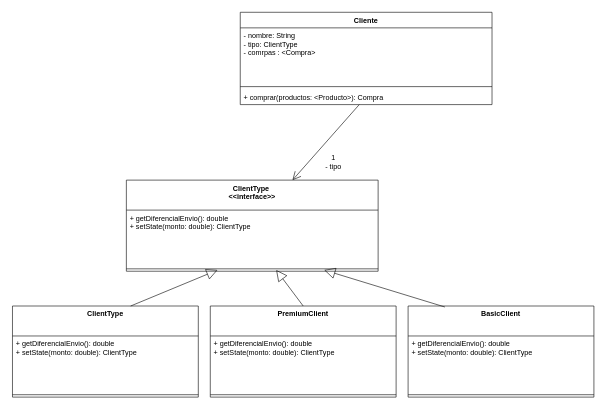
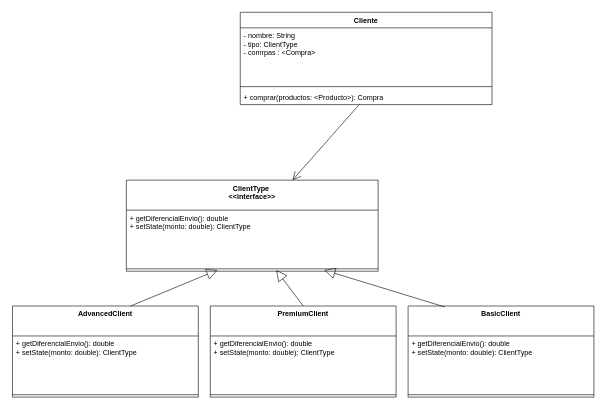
  <mxCell id="0" />
  <mxCell id="1" parent="0" />
  <mxCell id="2" value="Cliente" style="swimlane;fontStyle=1;align=center;verticalAlign=top;childLayout=stackLayout;horizontal=1;startSize=26;horizontalStack=0;resizeParent=1;resizeParentMax=0;resizeLast=0;collapsible=1;marginBottom=0;" vertex="1" parent="1"><mxGeometry x="400" y="20" width="420" height="154" as="geometry" /></mxCell>
  <mxCell id="3" value="- nombre: String&#10;- tipo: ClientType&#10;- comrpas : &lt;Compra&gt;" style="text;strokeColor=none;fillColor=none;align=left;verticalAlign=top;spacingLeft=4;spacingRight=4;overflow=hidden;rotatable=0;points=[[0,0.5],[1,0.5]];portConstraint=eastwest;" vertex="1" parent="2"><mxGeometry y="26" width="420" height="94" as="geometry" /></mxCell>
  <mxCell id="4" value="" style="line;strokeWidth=1;fillColor=none;align=left;verticalAlign=middle;spacingTop=-1;spacingLeft=3;spacingRight=3;rotatable=0;labelPosition=right;points=[];portConstraint=eastwest;" vertex="1" parent="2"><mxGeometry y="120" width="420" height="8" as="geometry" /></mxCell>
  <mxCell id="5" value="+ comprar(productos: &lt;Producto&gt;): Compra" style="text;strokeColor=none;fillColor=none;align=left;verticalAlign=top;spacingLeft=4;spacingRight=4;overflow=hidden;rotatable=0;points=[[0,0.5],[1,0.5]];portConstraint=eastwest;" vertex="1" parent="2"><mxGeometry y="128" width="420" height="26" as="geometry" /></mxCell>
  <mxCell id="6" value="ClientType &#10;&lt;&lt;interface&gt;&gt;" style="swimlane;fontStyle=1;align=center;verticalAlign=top;childLayout=stackLayout;horizontal=1;startSize=50;horizontalStack=0;resizeParent=1;resizeParentMax=0;resizeLast=0;collapsible=1;marginBottom=0;" vertex="1" parent="1"><mxGeometry x="210" y="300" width="420" height="152" as="geometry" /></mxCell>
  <mxCell id="7" value="+ getDiferencialEnvio(): double&#10;+ setState(monto: double): ClientType" style="text;strokeColor=none;fillColor=none;align=left;verticalAlign=top;spacingLeft=4;spacingRight=4;overflow=hidden;rotatable=0;points=[[0,0.5],[1,0.5]];portConstraint=eastwest;" vertex="1" parent="6"><mxGeometry y="50" width="420" height="94" as="geometry" /></mxCell>
  <mxCell id="8" value="" style="line;strokeWidth=1;fillColor=none;align=left;verticalAlign=middle;spacingTop=-1;spacingLeft=3;spacingRight=3;rotatable=0;labelPosition=right;points=[];portConstraint=eastwest;" vertex="1" parent="6"><mxGeometry y="144" width="420" height="8" as="geometry" /></mxCell>
  <mxCell id="9" value="" style="endArrow=open;endFill=1;endSize=12;html=1;rounded=0;" edge="1" parent="1" source="5" target="6"><mxGeometry width="160" relative="1" as="geometry"><mxPoint x="450" y="310" as="sourcePoint" /><mxPoint x="610" y="310" as="targetPoint" /></mxGeometry></mxCell>
- <mxCell id="10" value="1&lt;br&gt;- tipo" style="text;html=1;align=center;verticalAlign=middle;resizable=0;points=[];autosize=1;strokeColor=none;fillColor=none;" vertex="1" parent="1"><mxGeometry x="530" y="250" width="50" height="40" as="geometry" /></mxCell>
- <mxCell id="11" value="ClientType" style="swimlane;fontStyle=1;align=center;verticalAlign=top;childLayout=stackLayout;horizontal=1;startSize=50;horizontalStack=0;resizeParent=1;resizeParentMax=0;resizeLast=0;collapsible=1;marginBottom=0;" vertex="1" parent="1"><mxGeometry x="20" y="510" width="310" height="152" as="geometry" /></mxCell>
+ <mxCell id="11" value="AdvancedClient" style="swimlane;fontStyle=1;align=center;verticalAlign=top;childLayout=stackLayout;horizontal=1;startSize=50;horizontalStack=0;resizeParent=1;resizeParentMax=0;resizeLast=0;collapsible=1;marginBottom=0;" vertex="1" parent="1"><mxGeometry x="20" y="510" width="310" height="152" as="geometry" /></mxCell>
  <mxCell id="12" value="+ getDiferencialEnvio(): double&#10;+ setState(monto: double): ClientType" style="text;strokeColor=none;fillColor=none;align=left;verticalAlign=top;spacingLeft=4;spacingRight=4;overflow=hidden;rotatable=0;points=[[0,0.5],[1,0.5]];portConstraint=eastwest;" vertex="1" parent="11"><mxGeometry y="50" width="310" height="94" as="geometry" /></mxCell>
  <mxCell id="13" value="" style="line;strokeWidth=1;fillColor=none;align=left;verticalAlign=middle;spacingTop=-1;spacingLeft=3;spacingRight=3;rotatable=0;labelPosition=right;points=[];portConstraint=eastwest;" vertex="1" parent="11"><mxGeometry y="144" width="310" height="8" as="geometry" /></mxCell>
  <mxCell id="14" value="PremiumClient" style="swimlane;fontStyle=1;align=center;verticalAlign=top;childLayout=stackLayout;horizontal=1;startSize=50;horizontalStack=0;resizeParent=1;resizeParentMax=0;resizeLast=0;collapsible=1;marginBottom=0;" vertex="1" parent="1"><mxGeometry x="350" y="510" width="310" height="152" as="geometry" /></mxCell>
  <mxCell id="15" value="+ getDiferencialEnvio(): double&#10;+ setState(monto: double): ClientType" style="text;strokeColor=none;fillColor=none;align=left;verticalAlign=top;spacingLeft=4;spacingRight=4;overflow=hidden;rotatable=0;points=[[0,0.5],[1,0.5]];portConstraint=eastwest;" vertex="1" parent="14"><mxGeometry y="50" width="310" height="94" as="geometry" /></mxCell>
  <mxCell id="16" value="" style="line;strokeWidth=1;fillColor=none;align=left;verticalAlign=middle;spacingTop=-1;spacingLeft=3;spacingRight=3;rotatable=0;labelPosition=right;points=[];portConstraint=eastwest;" vertex="1" parent="14"><mxGeometry y="144" width="310" height="8" as="geometry" /></mxCell>
  <mxCell id="17" value="BasicClient" style="swimlane;fontStyle=1;align=center;verticalAlign=top;childLayout=stackLayout;horizontal=1;startSize=50;horizontalStack=0;resizeParent=1;resizeParentMax=0;resizeLast=0;collapsible=1;marginBottom=0;" vertex="1" parent="1"><mxGeometry x="680" y="510" width="310" height="152" as="geometry" /></mxCell>
  <mxCell id="18" value="+ getDiferencialEnvio(): double&#10;+ setState(monto: double): ClientType" style="text;strokeColor=none;fillColor=none;align=left;verticalAlign=top;spacingLeft=4;spacingRight=4;overflow=hidden;rotatable=0;points=[[0,0.5],[1,0.5]];portConstraint=eastwest;" vertex="1" parent="17"><mxGeometry y="50" width="310" height="94" as="geometry" /></mxCell>
  <mxCell id="19" value="" style="line;strokeWidth=1;fillColor=none;align=left;verticalAlign=middle;spacingTop=-1;spacingLeft=3;spacingRight=3;rotatable=0;labelPosition=right;points=[];portConstraint=eastwest;" vertex="1" parent="17"><mxGeometry y="144" width="310" height="8" as="geometry" /></mxCell>
  <mxCell id="20" value="" style="endArrow=block;endSize=16;endFill=0;html=1;rounded=0;exitX=0.5;exitY=0;exitDx=0;exitDy=0;" edge="1" parent="1" source="14"><mxGeometry x="-0.12" y="-6" width="160" relative="1" as="geometry"><mxPoint x="570" y="400" as="sourcePoint" /><mxPoint x="460" y="450" as="targetPoint" /><mxPoint as="offset" /></mxGeometry></mxCell>
  <mxCell id="21" value="" style="endArrow=block;endSize=16;endFill=0;html=1;rounded=0;exitX=0.198;exitY=0.011;exitDx=0;exitDy=0;exitPerimeter=0;" edge="1" parent="1" source="17"><mxGeometry x="-0.12" y="-6" width="160" relative="1" as="geometry"><mxPoint x="515" y="520" as="sourcePoint" /><mxPoint x="540" y="450" as="targetPoint" /><mxPoint as="offset" /></mxGeometry></mxCell>
  <mxCell id="22" value="" style="endArrow=block;endSize=16;endFill=0;html=1;rounded=0;entryX=0.362;entryY=0.75;entryDx=0;entryDy=0;entryPerimeter=0;exitX=0.636;exitY=0;exitDx=0;exitDy=0;exitPerimeter=0;" edge="1" parent="1" source="11" target="8"><mxGeometry x="-0.12" y="-6" width="160" relative="1" as="geometry"><mxPoint x="440" y="490" as="sourcePoint" /><mxPoint x="550" y="460" as="targetPoint" /><mxPoint as="offset" /></mxGeometry></mxCell>
